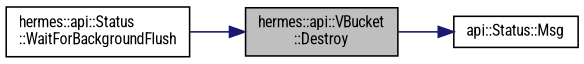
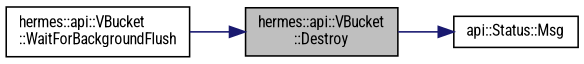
  digraph {
    fontname="Roboto Condensed"
    rankdir=LR
    node [color=black fillcolor=white fontname="Roboto Condensed" fontsize=10 shape=record style=filled]
    edge [color=midnightblue fontname="Roboto Condensed" fontsize=10 labelfontname=Helvetica labelfontsize=10 style=solid]
    n1 [fillcolor=grey75 fontcolor=black height=0.2 label="hermes::api::VBucket\l::Destroy" width=0.4]
    n2 [height=0.2 label="api::Status::Msg" width=0.4]
-   n3 [height=0.2 label="hermes::api::Status\l::WaitForBackgroundFlush" width=0.4]
+   n3 [height=0.2 label="hermes::api::VBucket\l::WaitForBackgroundFlush" width=0.4]
    n1 -> n2
    n3 -> n1
  }
